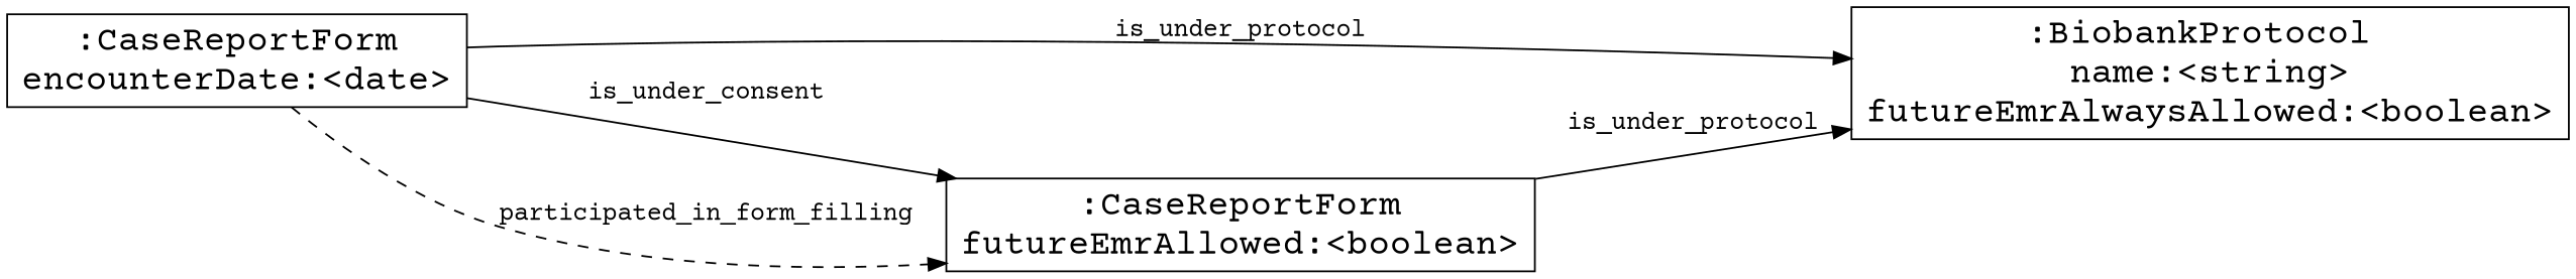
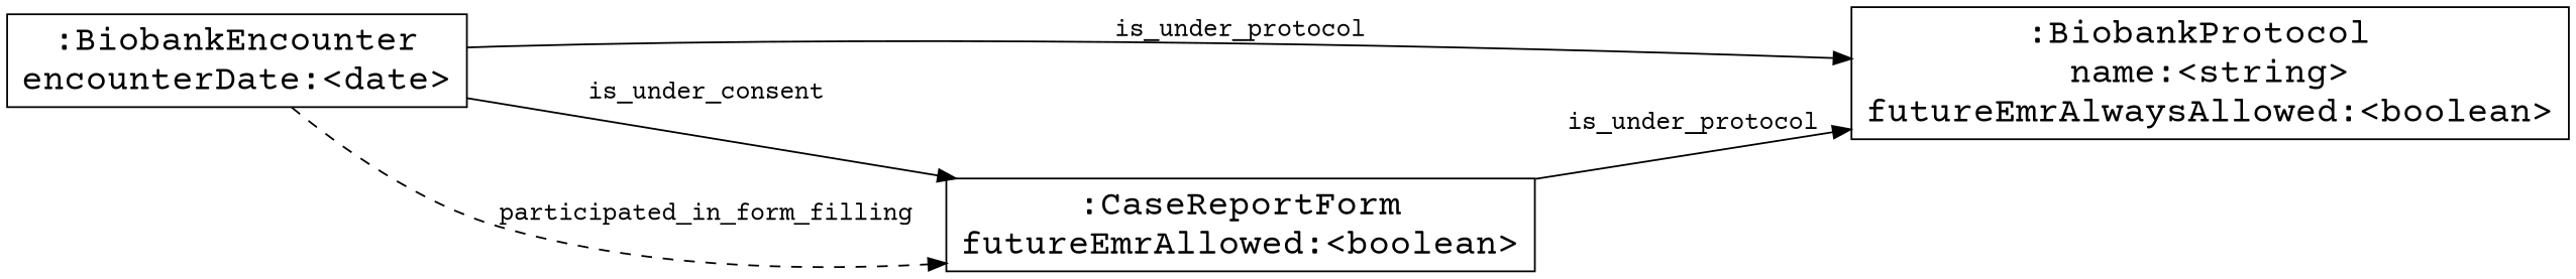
  digraph {
    nodesep=1.0
    rankdir=LR
    fontname="Courier Prime"
    node [fontsize=20 shape=box fontname="Courier Prime"]
    edge [fontname="Courier Prime"]
-   n1 [label=":CaseReportForm\nencounterDate:<date>"]
+   n1 [label=":BiobankEncounter\nencounterDate:<date>"]
    n2 [label=":BiobankProtocol \nname:<string>\nfutureEmrAlwaysAllowed:<boolean>"]
    n3 [label=":CaseReportForm\nfutureEmrAllowed:<boolean>"]
    n1 -> n2 [label=is_under_protocol]
    n1 -> n3 [label=is_under_consent]
    n1 -> n3 [label=participated_in_form_filling style=dashed]
    n3 -> n2 [label=is_under_protocol]
  }
